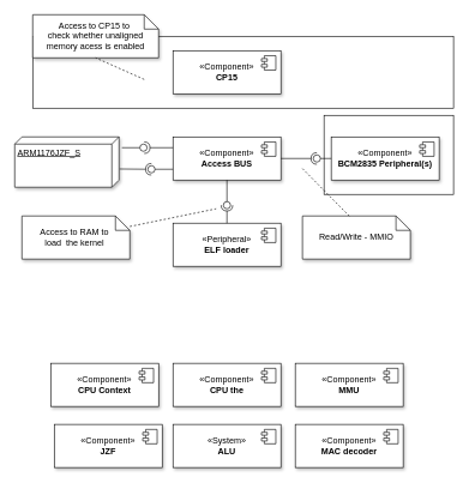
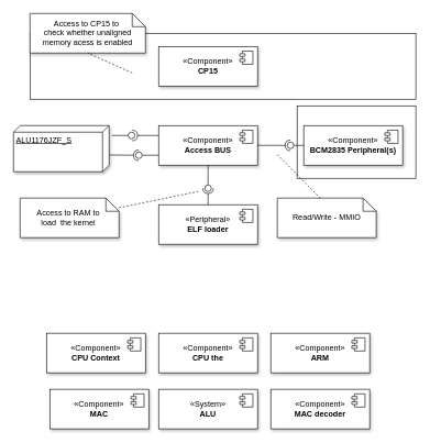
  <mxCell id="0" />
  <mxCell id="1" parent="0" />
  <mxCell id="2" value="" style="rounded=0;whiteSpace=wrap;html=1;" vertex="1" parent="1"><mxGeometry x="45" y="50" width="585" height="100" as="geometry" /></mxCell>
  <mxCell id="3" value="" style="rounded=0;whiteSpace=wrap;html=1;" vertex="1" parent="1"><mxGeometry x="450" y="160" width="180" height="110" as="geometry" /></mxCell>
  <mxCell id="4" value="«Component»&lt;br&gt;&lt;b&gt;Access BUS&lt;/b&gt;" style="html=1;dropTarget=0;whiteSpace=wrap;shadow=1;" vertex="1" parent="1"><mxGeometry x="240" y="190" width="150" height="60" as="geometry" /></mxCell>
  <mxCell id="5" value="" style="shape=module;jettyWidth=8;jettyHeight=4;" vertex="1" parent="4"><mxGeometry x="1" width="20" height="20" relative="1" as="geometry"><mxPoint x="-27" y="7" as="offset" /></mxGeometry></mxCell>
  <mxCell id="6" value="«Peripheral»&lt;br&gt;&lt;b&gt;ELF loader&lt;/b&gt;" style="html=1;dropTarget=0;whiteSpace=wrap;shadow=1;" vertex="1" parent="1"><mxGeometry x="240" y="310" width="150" height="60" as="geometry" /></mxCell>
  <mxCell id="7" value="" style="shape=module;jettyWidth=8;jettyHeight=4;" vertex="1" parent="6"><mxGeometry x="1" width="20" height="20" relative="1" as="geometry"><mxPoint x="-27" y="7" as="offset" /></mxGeometry></mxCell>
  <mxCell id="8" value="«Component»&lt;br&gt;&lt;b style=&quot;border-color: var(--border-color);&quot;&gt;BCM2835 Peripheral(s)&lt;/b&gt;" style="html=1;dropTarget=0;whiteSpace=wrap;shadow=1;" vertex="1" parent="1"><mxGeometry x="460" y="190" width="150" height="60" as="geometry" /></mxCell>
  <mxCell id="9" value="" style="shape=module;jettyWidth=8;jettyHeight=4;" vertex="1" parent="8"><mxGeometry x="1" width="20" height="20" relative="1" as="geometry"><mxPoint x="-27" y="7" as="offset" /></mxGeometry></mxCell>
  <mxCell id="10" value="" style="ellipse;whiteSpace=wrap;html=1;align=center;aspect=fixed;fillColor=none;strokeColor=none;resizable=0;perimeter=centerPerimeter;rotatable=0;allowArrows=0;points=[];outlineConnect=1;" vertex="1" parent="1"><mxGeometry x="90" y="280" width="10" height="10" as="geometry" /></mxCell>
  <mxCell id="11" value="" style="rounded=0;orthogonalLoop=1;jettySize=auto;html=1;endArrow=halfCircle;endFill=0;endSize=6;strokeWidth=1;sketch=0;exitX=0.5;exitY=0;exitDx=0;exitDy=0;" edge="1" parent="1" source="6"><mxGeometry relative="1" as="geometry"><mxPoint x="300" y="315" as="sourcePoint" /><mxPoint x="315" y="285" as="targetPoint" /></mxGeometry></mxCell>
  <mxCell id="12" value="" style="rounded=0;orthogonalLoop=1;jettySize=auto;html=1;endArrow=oval;endFill=0;sketch=0;sourcePerimeterSpacing=0;targetPerimeterSpacing=0;endSize=10;exitX=0.5;exitY=1;exitDx=0;exitDy=0;entryX=0.497;entryY=-0.385;entryDx=0;entryDy=0;entryPerimeter=0;" edge="1" target="13" parent="1" source="4"><mxGeometry relative="1" as="geometry"><mxPoint x="260" y="275" as="sourcePoint" /></mxGeometry></mxCell>
  <mxCell id="13" value="" style="ellipse;whiteSpace=wrap;html=1;align=center;aspect=fixed;fillColor=none;strokeColor=none;resizable=0;perimeter=centerPerimeter;rotatable=0;allowArrows=0;points=[];outlineConnect=1;" vertex="1" parent="1"><mxGeometry x="310" y="280" width="10" height="10" as="geometry" /></mxCell>
  <mxCell id="14" value="" style="rounded=0;orthogonalLoop=1;jettySize=auto;html=1;endArrow=halfCircle;endFill=0;endSize=6;strokeWidth=1;sketch=0;exitX=1;exitY=0.5;exitDx=0;exitDy=0;" edge="1" parent="1" source="4"><mxGeometry relative="1" as="geometry"><mxPoint x="325" y="335" as="sourcePoint" /><mxPoint x="440" y="220" as="targetPoint" /></mxGeometry></mxCell>
  <mxCell id="15" value="" style="rounded=0;orthogonalLoop=1;jettySize=auto;html=1;endArrow=oval;endFill=0;sketch=0;sourcePerimeterSpacing=0;targetPerimeterSpacing=0;endSize=10;exitX=0;exitY=0.5;exitDx=0;exitDy=0;" edge="1" parent="1" source="8"><mxGeometry relative="1" as="geometry"><mxPoint x="472" y="243.56" as="sourcePoint" /><mxPoint x="440" y="220" as="targetPoint" /></mxGeometry></mxCell>
  <mxCell id="16" value="" style="ellipse;whiteSpace=wrap;html=1;align=center;aspect=fixed;fillColor=none;strokeColor=none;resizable=0;perimeter=centerPerimeter;rotatable=0;allowArrows=0;points=[];outlineConnect=1;" vertex="1" parent="1"><mxGeometry x="320" y="290" width="10" height="10" as="geometry" /></mxCell>
  <mxCell id="17" value="" style="rounded=0;orthogonalLoop=1;jettySize=auto;html=1;endArrow=halfCircle;endFill=0;endSize=6;strokeWidth=1;sketch=0;exitX=0.637;exitY=-0.005;exitDx=0;exitDy=0;exitPerimeter=0;" edge="1" parent="1" source="25"><mxGeometry relative="1" as="geometry"><mxPoint x="180" y="220" as="sourcePoint" /><mxPoint x="210" y="235" as="targetPoint" /></mxGeometry></mxCell>
  <mxCell id="18" value="" style="rounded=0;orthogonalLoop=1;jettySize=auto;html=1;endArrow=oval;endFill=0;sketch=0;sourcePerimeterSpacing=0;targetPerimeterSpacing=0;endSize=10;exitX=0;exitY=0.75;exitDx=0;exitDy=0;" edge="1" parent="1" source="4"><mxGeometry relative="1" as="geometry"><mxPoint x="150" y="305" as="sourcePoint" /><mxPoint x="210" y="235" as="targetPoint" /></mxGeometry></mxCell>
  <mxCell id="19" value="" style="ellipse;whiteSpace=wrap;html=1;align=center;aspect=fixed;fillColor=none;strokeColor=none;resizable=0;perimeter=centerPerimeter;rotatable=0;allowArrows=0;points=[];outlineConnect=1;" vertex="1" parent="1"><mxGeometry x="165" y="300" width="10" height="10" as="geometry" /></mxCell>
  <mxCell id="20" value="" style="ellipse;whiteSpace=wrap;html=1;align=center;aspect=fixed;fillColor=none;strokeColor=none;resizable=0;perimeter=centerPerimeter;rotatable=0;allowArrows=0;points=[];outlineConnect=1;" vertex="1" parent="1"><mxGeometry x="335" y="150" width="10" height="10" as="geometry" /></mxCell>
  <mxCell id="21" value="" style="ellipse;whiteSpace=wrap;html=1;align=center;aspect=fixed;fillColor=none;strokeColor=none;resizable=0;perimeter=centerPerimeter;rotatable=0;allowArrows=0;points=[];outlineConnect=1;" vertex="1" parent="1"><mxGeometry x="75" y="160" width="10" height="10" as="geometry" /></mxCell>
  <mxCell id="22" value="" style="ellipse;whiteSpace=wrap;html=1;align=center;aspect=fixed;fillColor=none;strokeColor=none;resizable=0;perimeter=centerPerimeter;rotatable=0;allowArrows=0;points=[];outlineConnect=1;" vertex="1" parent="1"><mxGeometry x="90" y="280" width="10" height="10" as="geometry" /></mxCell>
  <mxCell id="23" value="&lt;div style=&quot;&quot;&gt;&lt;span style=&quot;background-color: initial;&quot;&gt;Access to RAM to&amp;nbsp;&lt;/span&gt;&lt;/div&gt;&lt;div style=&quot;&quot;&gt;&lt;span style=&quot;background-color: initial;&quot;&gt;load&amp;nbsp;&amp;nbsp;&lt;/span&gt;&lt;span style=&quot;background-color: initial;&quot;&gt;the kernel&amp;nbsp;&lt;/span&gt;&lt;/div&gt;" style="shape=note;size=20;whiteSpace=wrap;html=1;align=center;shadow=1;" vertex="1" parent="1"><mxGeometry x="30" y="300" width="150" height="60" as="geometry" /></mxCell>
  <mxCell id="24" value="" style="endArrow=none;dashed=1;html=1;rounded=0;" edge="1" parent="1" source="23"><mxGeometry width="50" height="50" relative="1" as="geometry"><mxPoint x="180" y="330" as="sourcePoint" /><mxPoint x="300" y="290" as="targetPoint" /></mxGeometry></mxCell>
- <mxCell id="25" value="ARM1176JZF_S" style="verticalAlign=top;align=left;spacingTop=8;spacingLeft=2;spacingRight=12;shape=cube;size=10;direction=south;fontStyle=4;html=1;whiteSpace=wrap;shadow=1;" vertex="1" parent="1"><mxGeometry x="20" y="190" width="145" height="70" as="geometry" /></mxCell>
+ <mxCell id="25" value="ALU1176JZF_S" style="verticalAlign=top;align=left;spacingTop=8;spacingLeft=2;spacingRight=12;shape=cube;size=10;direction=south;fontStyle=4;html=1;whiteSpace=wrap;shadow=1;" vertex="1" parent="1"><mxGeometry x="20" y="190" width="145" height="70" as="geometry" /></mxCell>
  <mxCell id="26" value="&lt;div style=&quot;&quot;&gt;Read/Write - MMIO&lt;/div&gt;" style="shape=note;size=20;whiteSpace=wrap;html=1;align=center;shadow=1;" vertex="1" parent="1"><mxGeometry x="420" y="300" width="150" height="60" as="geometry" /></mxCell>
  <mxCell id="27" value="" style="endArrow=none;dashed=1;html=1;rounded=0;entryX=0;entryY=0;entryDx=65;entryDy=0;entryPerimeter=0;" edge="1" parent="1" target="26"><mxGeometry width="50" height="50" relative="1" as="geometry"><mxPoint x="420" y="234" as="sourcePoint" /><mxPoint x="505" y="304" as="targetPoint" /></mxGeometry></mxCell>
  <mxCell id="28" value="&lt;div style=&quot;&quot;&gt;Access to CP15 to&amp;nbsp;&lt;/div&gt;&lt;div style=&quot;&quot;&gt;check whether unaligned memory acess is enabled&lt;/div&gt;" style="shape=note;size=20;whiteSpace=wrap;html=1;align=center;shadow=1;" vertex="1" parent="1"><mxGeometry x="45" y="20" width="175" height="60" as="geometry" /></mxCell>
  <mxCell id="29" value="" style="rounded=0;orthogonalLoop=1;jettySize=auto;html=1;endArrow=halfCircle;endFill=0;endSize=6;strokeWidth=1;sketch=0;exitX=0;exitY=0.25;exitDx=0;exitDy=0;" edge="1" parent="1" source="4"><mxGeometry relative="1" as="geometry"><mxPoint x="176" y="245" as="sourcePoint" /><mxPoint x="200" y="205" as="targetPoint" /></mxGeometry></mxCell>
  <mxCell id="30" value="" style="rounded=0;orthogonalLoop=1;jettySize=auto;html=1;endArrow=oval;endFill=0;sketch=0;sourcePerimeterSpacing=0;targetPerimeterSpacing=0;endSize=10;" edge="1" parent="1"><mxGeometry relative="1" as="geometry"><mxPoint x="169" y="205" as="sourcePoint" /><mxPoint x="199" y="205" as="targetPoint" /></mxGeometry></mxCell>
  <mxCell id="31" value="" style="endArrow=none;dashed=1;html=1;rounded=0;entryX=0.5;entryY=1;entryDx=0;entryDy=0;entryPerimeter=0;" edge="1" parent="1" target="28"><mxGeometry width="50" height="50" relative="1" as="geometry"><mxPoint x="200" y="110" as="sourcePoint" /><mxPoint x="310" y="300" as="targetPoint" /></mxGeometry></mxCell>
  <mxCell id="32" value="«Component»&lt;br&gt;&lt;b&gt;CPU the&lt;/b&gt;" style="html=1;dropTarget=0;whiteSpace=wrap;shadow=1;" vertex="1" parent="1"><mxGeometry x="240" y="505" width="150" height="60" as="geometry" /></mxCell>
  <mxCell id="33" value="" style="shape=module;jettyWidth=8;jettyHeight=4;" vertex="1" parent="32"><mxGeometry x="1" width="20" height="20" relative="1" as="geometry"><mxPoint x="-27" y="7" as="offset" /></mxGeometry></mxCell>
  <mxCell id="34" value="«Component»&lt;br&gt;&lt;b&gt;CPU Context&lt;/b&gt;" style="html=1;dropTarget=0;whiteSpace=wrap;shadow=1;" vertex="1" parent="1"><mxGeometry x="70" y="505" width="150" height="60" as="geometry" /></mxCell>
  <mxCell id="35" value="" style="shape=module;jettyWidth=8;jettyHeight=4;" vertex="1" parent="34"><mxGeometry x="1" width="20" height="20" relative="1" as="geometry"><mxPoint x="-27" y="7" as="offset" /></mxGeometry></mxCell>
  <mxCell id="36" value="«Component»&lt;br&gt;&lt;b&gt;MAC decoder&lt;/b&gt;" style="html=1;dropTarget=0;whiteSpace=wrap;shadow=1;" vertex="1" parent="1"><mxGeometry x="410" y="590" width="150" height="60" as="geometry" /></mxCell>
  <mxCell id="37" value="" style="shape=module;jettyWidth=8;jettyHeight=4;" vertex="1" parent="36"><mxGeometry x="1" width="20" height="20" relative="1" as="geometry"><mxPoint x="-27" y="7" as="offset" /></mxGeometry></mxCell>
- <mxCell id="38" value="«Component»&lt;br&gt;&lt;b&gt;MMU&lt;/b&gt;" style="html=1;dropTarget=0;whiteSpace=wrap;shadow=1;" vertex="1" parent="1"><mxGeometry x="410" y="505" width="150" height="60" as="geometry" /></mxCell>
+ <mxCell id="38" value="«Component»&lt;br&gt;&lt;b&gt;ARM&lt;/b&gt;" style="html=1;dropTarget=0;whiteSpace=wrap;shadow=1;" vertex="1" parent="1"><mxGeometry x="410" y="505" width="150" height="60" as="geometry" /></mxCell>
  <mxCell id="39" value="" style="shape=module;jettyWidth=8;jettyHeight=4;" vertex="1" parent="38"><mxGeometry x="1" width="20" height="20" relative="1" as="geometry"><mxPoint x="-27" y="7" as="offset" /></mxGeometry></mxCell>
  <mxCell id="40" value="«System»&lt;br&gt;&lt;b&gt;ALU&lt;/b&gt;" style="html=1;dropTarget=0;whiteSpace=wrap;shadow=1;" vertex="1" parent="1"><mxGeometry x="240" y="590" width="150" height="60" as="geometry" /></mxCell>
  <mxCell id="41" value="" style="shape=module;jettyWidth=8;jettyHeight=4;" vertex="1" parent="40"><mxGeometry x="1" width="20" height="20" relative="1" as="geometry"><mxPoint x="-27" y="7" as="offset" /></mxGeometry></mxCell>
- <mxCell id="42" value="«Component»&lt;br&gt;&lt;b&gt;JZF&lt;/b&gt;" style="html=1;dropTarget=0;whiteSpace=wrap;shadow=1;" vertex="1" parent="1"><mxGeometry x="75" y="590" width="150" height="60" as="geometry" /></mxCell>
+ <mxCell id="42" value="«Component»&lt;br&gt;&lt;b&gt;MAC&lt;/b&gt;" style="html=1;dropTarget=0;whiteSpace=wrap;shadow=1;" vertex="1" parent="1"><mxGeometry x="75" y="590" width="150" height="60" as="geometry" /></mxCell>
  <mxCell id="43" value="" style="shape=module;jettyWidth=8;jettyHeight=4;" vertex="1" parent="42"><mxGeometry x="1" width="20" height="20" relative="1" as="geometry"><mxPoint x="-27" y="7" as="offset" /></mxGeometry></mxCell>
  <mxCell id="44" value="«Component»&lt;br&gt;&lt;b&gt;CP15&lt;/b&gt;" style="html=1;dropTarget=0;whiteSpace=wrap;shadow=1;" vertex="1" parent="1"><mxGeometry x="240" y="70" width="150" height="60" as="geometry" /></mxCell>
  <mxCell id="45" value="" style="shape=module;jettyWidth=8;jettyHeight=4;" vertex="1" parent="44"><mxGeometry x="1" width="20" height="20" relative="1" as="geometry"><mxPoint x="-27" y="7" as="offset" /></mxGeometry></mxCell>
